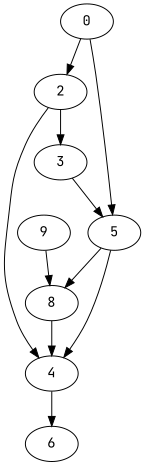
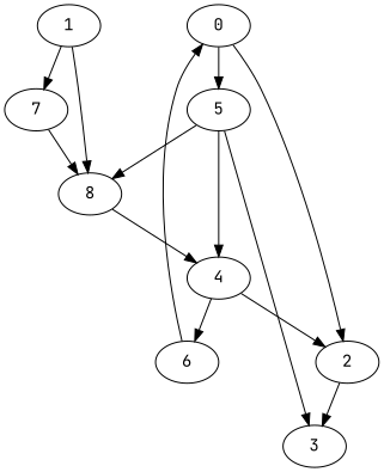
  digraph {
    fontname="JetBrains Mono"
    node [fontname="JetBrains Mono"]
    edge [fontname="JetBrains Mono"]
    0
    2
    5
    3
    4
    8
    6
-   9
+   7
+   9 [label=1]
    0 -> 2
    0 -> 5
    2 -> 3
-   2 -> 4
+   4 -> 2
    5 -> 4
    5 -> 8
-   3 -> 5
+   5 -> 3
    4 -> 6
    8 -> 4
+   6 -> 0
+   7 -> 8
    9 -> 8
+   9 -> 7
  }
